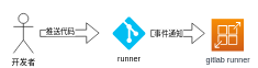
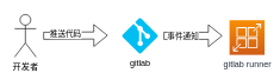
  <mxCell id="0" />
  <mxCell id="1" parent="0" />
  <mxCell id="2" value="开发者" style="shape=umlActor;verticalLabelPosition=bottom;verticalAlign=top;html=1;outlineConnect=0;" vertex="1" parent="1"><mxGeometry x="20" y="20" width="30" height="60" as="geometry" /></mxCell>
- <mxCell id="3" value="runner" style="verticalLabelPosition=bottom;html=1;verticalAlign=top;align=center;strokeColor=none;fillColor=#00BEF2;shape=mxgraph.azure.git_repository;" vertex="1" parent="1"><mxGeometry x="170" y="25" width="50" height="50" as="geometry" /></mxCell>
+ <mxCell id="3" value="gitlab" style="verticalLabelPosition=bottom;html=1;verticalAlign=top;align=center;strokeColor=none;fillColor=#00BEF2;shape=mxgraph.azure.git_repository;" vertex="1" parent="1"><mxGeometry x="170" y="25" width="50" height="50" as="geometry" /></mxCell>
  <mxCell id="4" value="gitlab runner" style="sketch=0;points=[[0,0,0],[0.25,0,0],[0.5,0,0],[0.75,0,0],[1,0,0],[0,1,0],[0.25,1,0],[0.5,1,0],[0.75,1,0],[1,1,0],[0,0.25,0],[0,0.5,0],[0,0.75,0],[1,0.25,0],[1,0.5,0],[1,0.75,0]];outlineConnect=0;fontColor=#232F3E;gradientColor=#F78E04;gradientDirection=north;fillColor=#D05C17;strokeColor=#ffffff;dashed=0;verticalLabelPosition=bottom;verticalAlign=top;align=center;html=1;fontSize=12;fontStyle=0;aspect=fixed;shape=mxgraph.aws4.resourceIcon;resIcon=mxgraph.aws4.app_runner;" vertex="1" parent="1"><mxGeometry x="320" y="28" width="49" height="49" as="geometry" /></mxCell>
  <mxCell id="5" value="" style="shape=flexArrow;endArrow=classic;html=1;rounded=0;" edge="1" parent="1"><mxGeometry width="50" height="50" relative="1" as="geometry"><mxPoint x="60" y="50" as="sourcePoint" /><mxPoint x="150" y="49.5" as="targetPoint" /></mxGeometry></mxCell>
  <mxCell id="6" value="推送代码" style="edgeLabel;html=1;align=center;verticalAlign=middle;resizable=0;points=[];" vertex="1" connectable="0" parent="5"><mxGeometry x="-0.571" y="3" relative="1" as="geometry"><mxPoint x="12" y="1" as="offset" /></mxGeometry></mxCell>
  <mxCell id="7" value="" style="shape=flexArrow;endArrow=classic;html=1;rounded=0;" edge="1" parent="1"><mxGeometry width="50" height="50" relative="1" as="geometry"><mxPoint x="228" y="50" as="sourcePoint" /><mxPoint x="310" y="50" as="targetPoint" /></mxGeometry></mxCell>
  <mxCell id="8" value="事件通知" style="edgeLabel;html=1;align=center;verticalAlign=middle;resizable=0;points=[];" vertex="1" connectable="0" parent="7"><mxGeometry x="-0.543" y="1" relative="1" as="geometry"><mxPoint x="7" as="offset" /></mxGeometry></mxCell>
